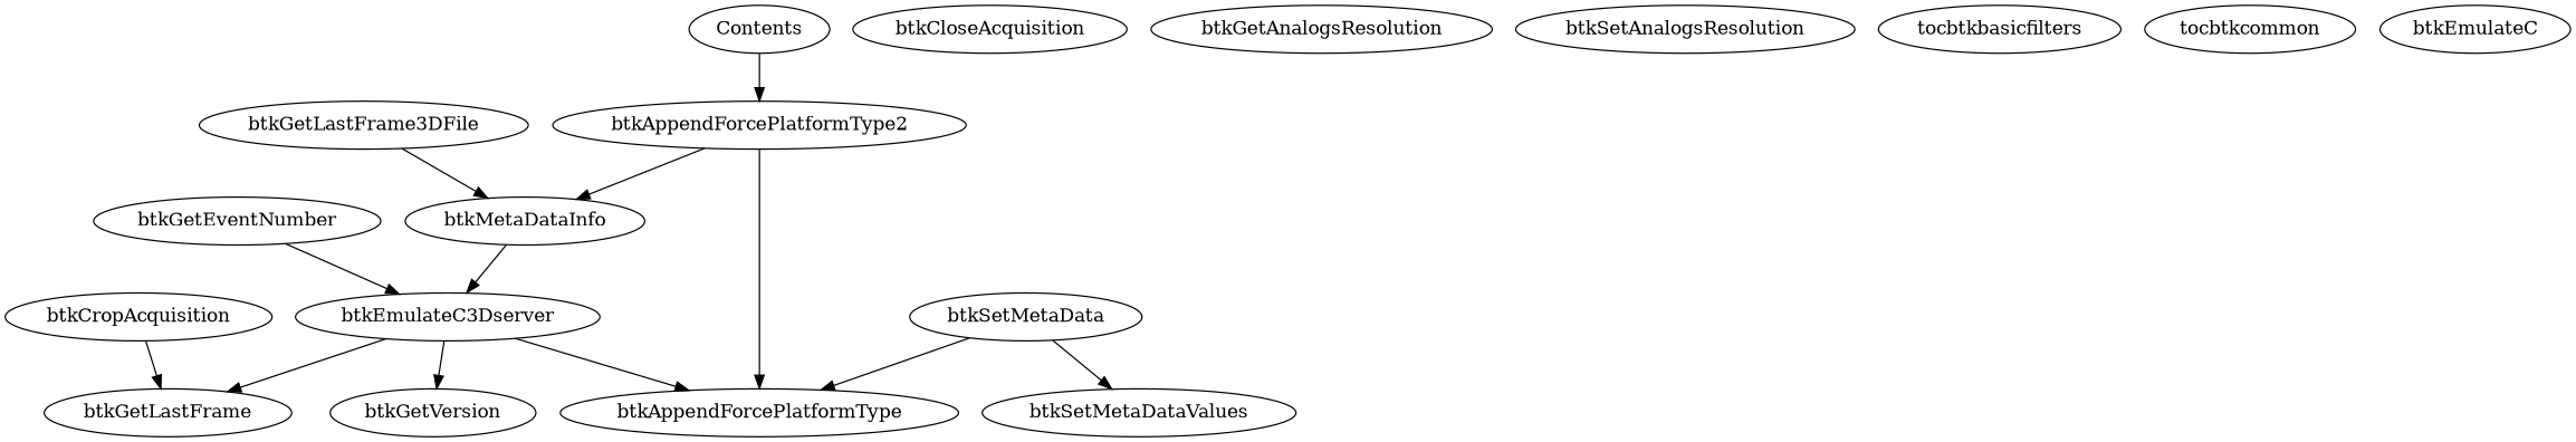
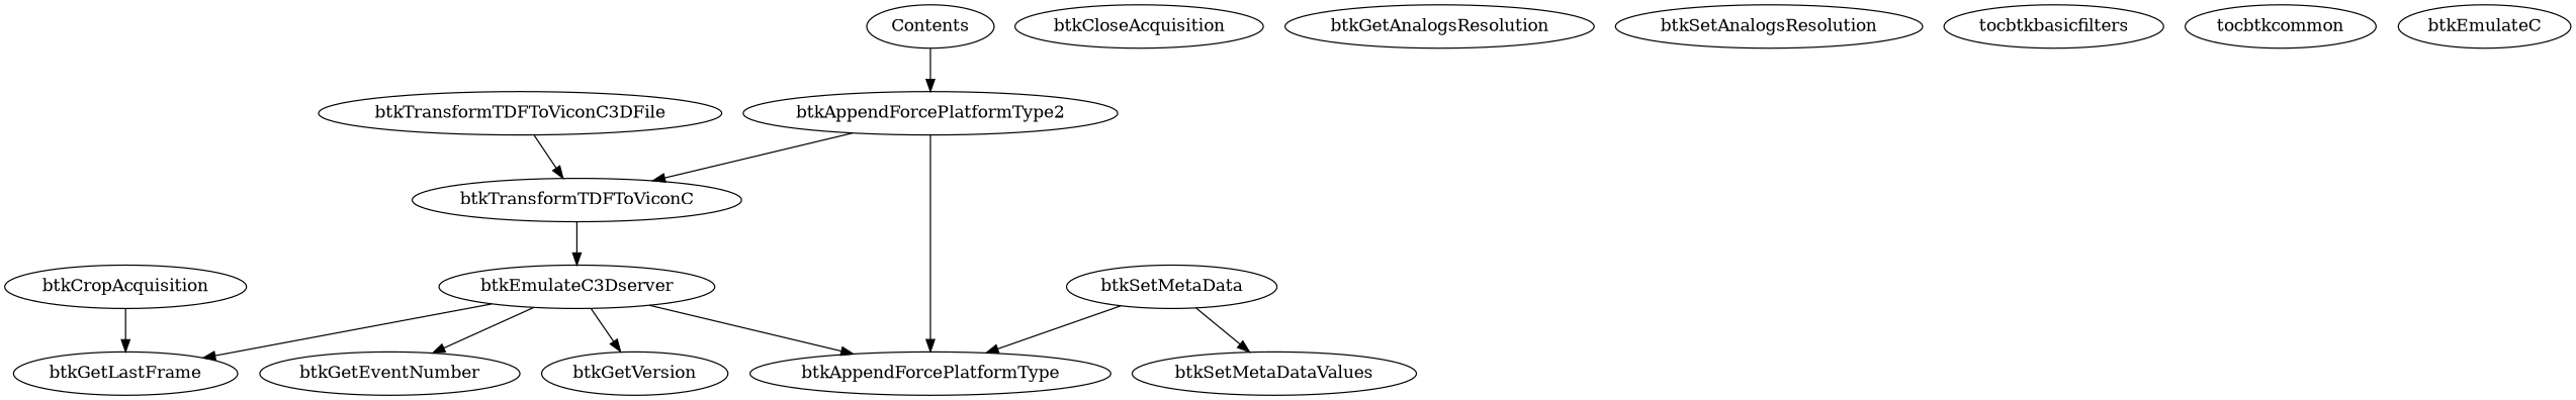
  digraph {
    n1 [label=btkAppendForcePlatformType]
    btkAppendForcePlatformType2
-   btkMetaDataInfo
+   btkMetaDataInfo [label=btkTransformTDFToViconC]
    btkEmulateC3Dserver
    btkCropAcquisition
    btkGetLastFrame
    btkGetEventNumber
    btkGetVersion
    btkSetMetaData
    btkSetMetaDataValues
-   btkTransformTDFToViconC3DFile [label=btkGetLastFrame3DFile]
+   btkTransformTDFToViconC3DFile
    Contents
    btkCloseAcquisition
    btkGetAnalogsResolution
    btkSetAnalogsResolution
    tocbtkbasicfilters
    tocbtkcommon
    n18 [label=btkEmulateC]
    btkAppendForcePlatformType2 -> n1
    btkAppendForcePlatformType2 -> btkMetaDataInfo
    btkMetaDataInfo -> btkEmulateC3Dserver
    btkEmulateC3Dserver -> n1
    btkEmulateC3Dserver -> btkGetLastFrame
-   btkGetEventNumber -> btkEmulateC3Dserver
+   btkEmulateC3Dserver -> btkGetEventNumber
    btkEmulateC3Dserver -> btkGetVersion
    btkCropAcquisition -> btkGetLastFrame
    btkSetMetaData -> n1
    btkSetMetaData -> btkSetMetaDataValues
    btkTransformTDFToViconC3DFile -> btkMetaDataInfo
    Contents -> btkAppendForcePlatformType2
  }
